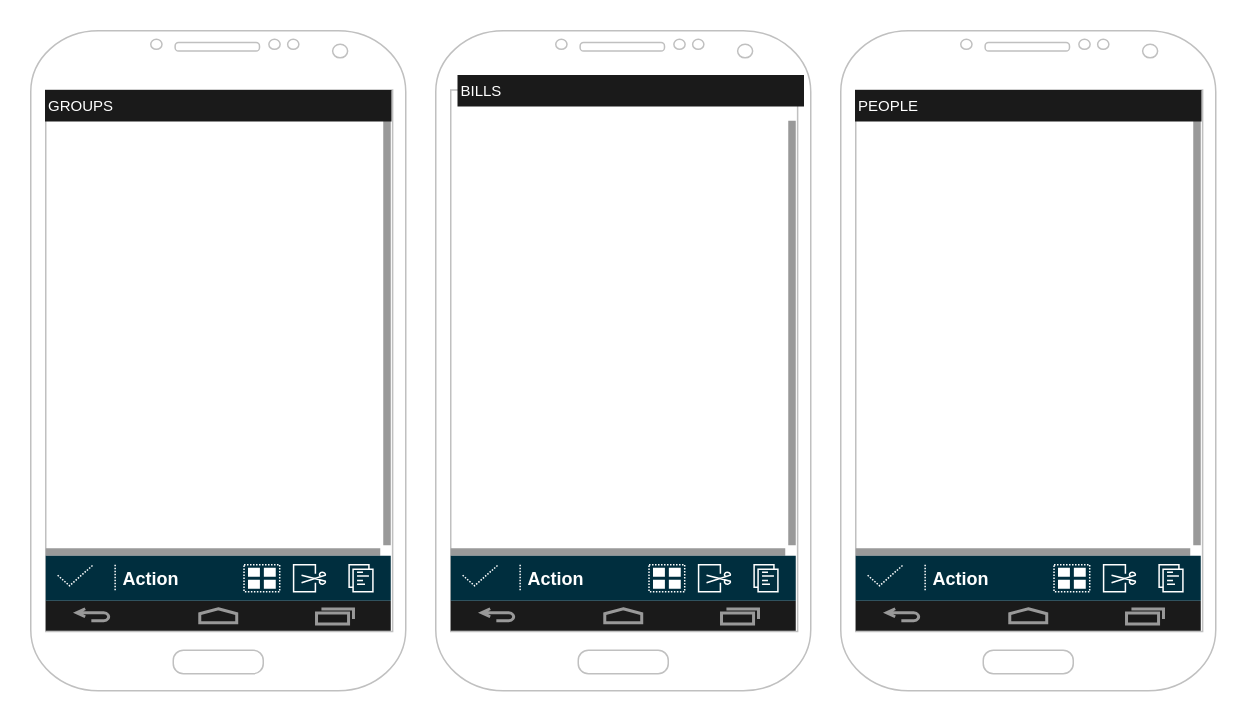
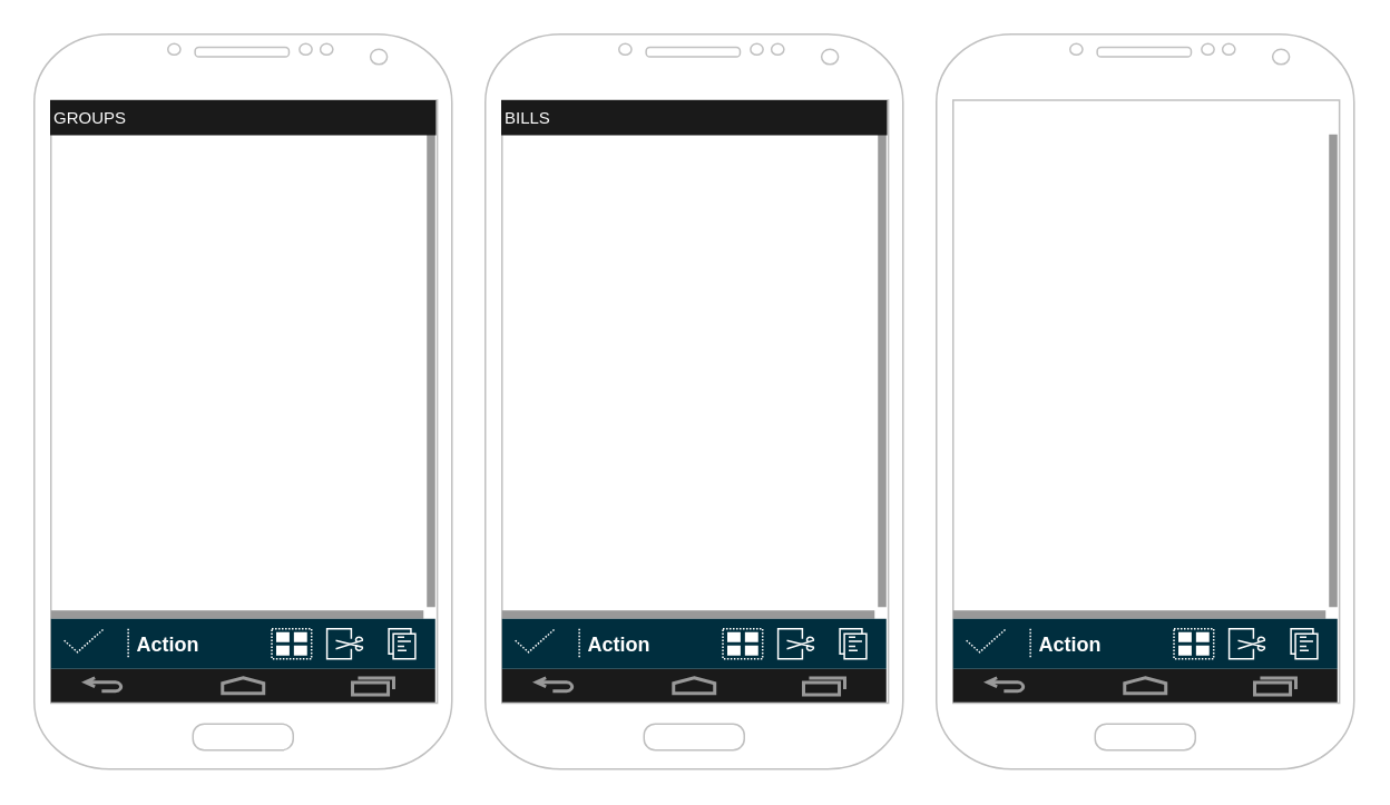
  <mxCell id="0" />
  <mxCell id="1" parent="0" />
  <mxCell id="2" value="" style="verticalLabelPosition=bottom;verticalAlign=top;html=1;shadow=0;dashed=0;strokeWidth=1;shape=mxgraph.android.phone2;strokeColor=#c0c0c0;" vertex="1" parent="1"><mxGeometry x="20" y="20" width="250" height="440" as="geometry" /></mxCell>
  <mxCell id="3" value="" style="verticalLabelPosition=bottom;verticalAlign=top;html=1;shadow=0;dashed=0;strokeWidth=2;shape=mxgraph.android.navigation_bar_1_landscape;fillColor=#1A1A1A;strokeColor=#999999;" vertex="1" parent="1"><mxGeometry x="30" y="400" width="230" height="20" as="geometry" /></mxCell>
  <mxCell id="4" value="" style="strokeWidth=1;html=1;shadow=0;dashed=0;shape=mxgraph.android.scrollbars2;fillColor=#999999;strokeColor=none;" vertex="1" parent="1"><mxGeometry x="30" y="80" width="230" height="290" as="geometry" /></mxCell>
  <mxCell id="5" value="GROUPS" style="whiteSpace=wrap;html=1;shadow=0;dashed=0;fontSize=10;align=left;fillColor=#1A1A1A;strokeColor=#1A1A1A;fontColor=#FFFFFF;" vertex="1" parent="1"><mxGeometry x="30" y="60" width="230" height="20" as="geometry" /></mxCell>
  <mxCell id="6" value="" style="strokeWidth=1;html=1;shadow=0;dashed=0;shape=mxgraph.android.contextual_action_bar;fillColor=#002E3E;" vertex="1" parent="1"><mxGeometry x="30" y="370" width="230" height="30" as="geometry" /></mxCell>
  <mxCell id="7" value="Action" style="shape=transparent;align=left;fontStyle=1;fontColor=#ffffff;" vertex="1" parent="6"><mxGeometry x="49.73" width="124.324" height="30" as="geometry" /></mxCell>
  <mxCell id="8" value="" style="verticalLabelPosition=bottom;verticalAlign=top;html=1;shadow=0;dashed=0;strokeWidth=1;shape=mxgraph.android.phone2;strokeColor=#c0c0c0;" vertex="1" parent="1"><mxGeometry x="290" y="20" width="250" height="440" as="geometry" /></mxCell>
  <mxCell id="9" value="" style="verticalLabelPosition=bottom;verticalAlign=top;html=1;shadow=0;dashed=0;strokeWidth=2;shape=mxgraph.android.navigation_bar_1_landscape;fillColor=#1A1A1A;strokeColor=#999999;" vertex="1" parent="1"><mxGeometry x="300" y="400" width="230" height="20" as="geometry" /></mxCell>
  <mxCell id="10" value="" style="strokeWidth=1;html=1;shadow=0;dashed=0;shape=mxgraph.android.scrollbars2;fillColor=#999999;strokeColor=none;" vertex="1" parent="1"><mxGeometry x="300" y="80" width="230" height="290" as="geometry" /></mxCell>
- <mxCell id="11" value="BILLS" style="whiteSpace=wrap;html=1;shadow=0;dashed=0;fontSize=10;align=left;fillColor=#1A1A1A;strokeColor=#1A1A1A;fontColor=#FFFFFF;" vertex="1" parent="1"><mxGeometry x="305" y="50" width="230" height="20" as="geometry" /></mxCell>
+ <mxCell id="11" value="BILLS" style="whiteSpace=wrap;html=1;shadow=0;dashed=0;fontSize=10;align=left;fillColor=#1A1A1A;strokeColor=#1A1A1A;fontColor=#FFFFFF;" vertex="1" parent="1"><mxGeometry x="300" y="60" width="230" height="20" as="geometry" /></mxCell>
  <mxCell id="12" value="" style="strokeWidth=1;html=1;shadow=0;dashed=0;shape=mxgraph.android.contextual_action_bar;fillColor=#002E3E;" vertex="1" parent="1"><mxGeometry x="300" y="370" width="230" height="30" as="geometry" /></mxCell>
  <mxCell id="13" value="Action" style="shape=transparent;align=left;fontStyle=1;fontColor=#ffffff;" vertex="1" parent="12"><mxGeometry x="49.73" width="124.324" height="30" as="geometry" /></mxCell>
  <mxCell id="14" value="" style="verticalLabelPosition=bottom;verticalAlign=top;html=1;shadow=0;dashed=0;strokeWidth=1;shape=mxgraph.android.phone2;strokeColor=#c0c0c0;" vertex="1" parent="1"><mxGeometry x="560" y="20" width="250" height="440" as="geometry" /></mxCell>
  <mxCell id="15" value="" style="verticalLabelPosition=bottom;verticalAlign=top;html=1;shadow=0;dashed=0;strokeWidth=2;shape=mxgraph.android.navigation_bar_1_landscape;fillColor=#1A1A1A;strokeColor=#999999;" vertex="1" parent="1"><mxGeometry x="570" y="400" width="230" height="20" as="geometry" /></mxCell>
  <mxCell id="16" value="" style="strokeWidth=1;html=1;shadow=0;dashed=0;shape=mxgraph.android.scrollbars2;fillColor=#999999;strokeColor=none;" vertex="1" parent="1"><mxGeometry x="570" y="80" width="230" height="290" as="geometry" /></mxCell>
- <mxCell id="17" value="PEOPLE" style="whiteSpace=wrap;html=1;shadow=0;dashed=0;fontSize=10;align=left;fillColor=#1A1A1A;strokeColor=#1A1A1A;fontColor=#FFFFFF;" vertex="1" parent="1"><mxGeometry x="570" y="60" width="230" height="20" as="geometry" /></mxCell>
  <mxCell id="18" value="" style="strokeWidth=1;html=1;shadow=0;dashed=0;shape=mxgraph.android.contextual_action_bar;fillColor=#002E3E;" vertex="1" parent="1"><mxGeometry x="570" y="370" width="230" height="30" as="geometry" /></mxCell>
  <mxCell id="19" value="Action" style="shape=transparent;align=left;fontStyle=1;fontColor=#ffffff;" vertex="1" parent="18"><mxGeometry x="49.73" width="124.324" height="30" as="geometry" /></mxCell>
